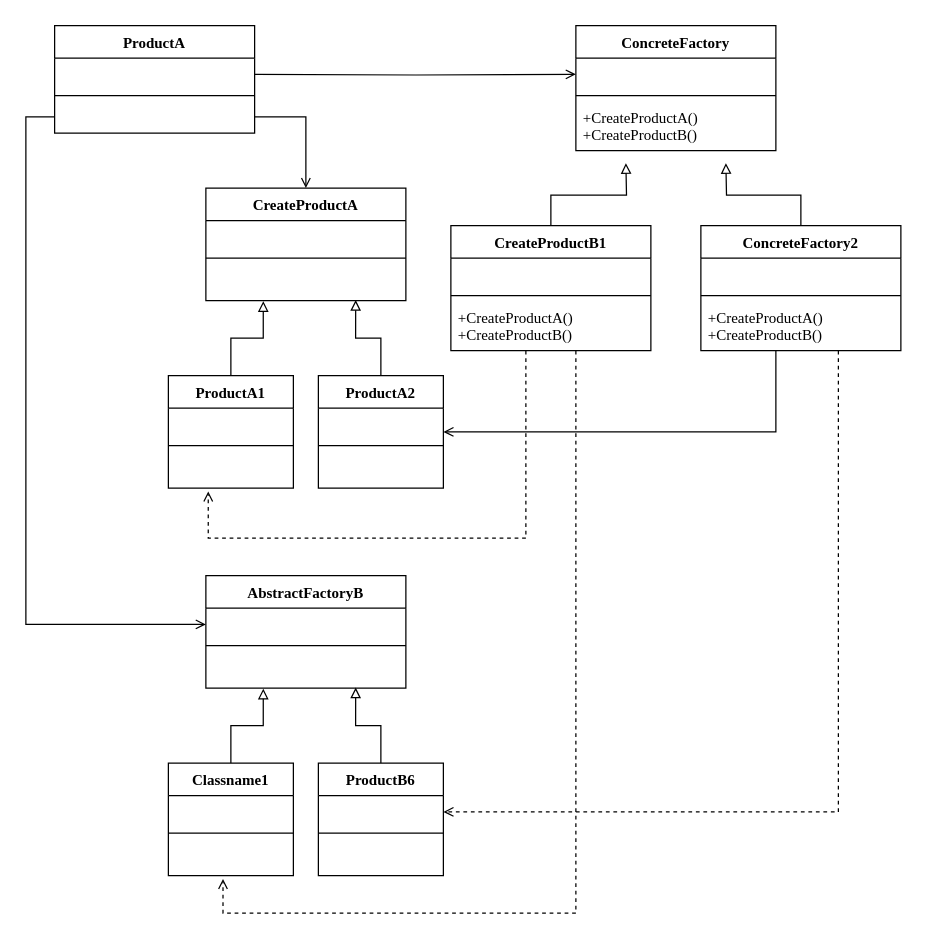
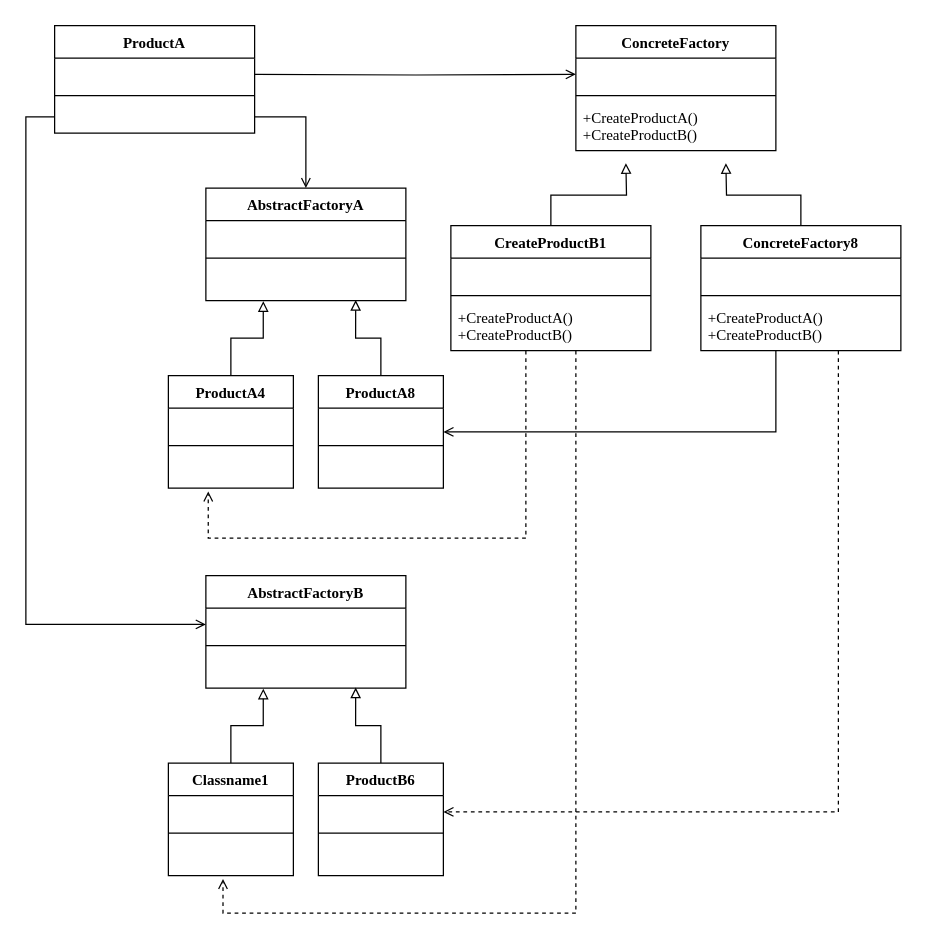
  <mxCell id="0" />
  <mxCell id="1" parent="0" />
  <mxCell id="2" value="ConcreteFactory" style="swimlane;fontStyle=1;align=center;verticalAlign=top;childLayout=stackLayout;horizontal=1;startSize=26;horizontalStack=0;resizeParent=1;resizeParentMax=0;resizeLast=0;collapsible=1;marginBottom=0;fontFamily=Lucida Console;fontSize=12;" parent="1" vertex="1"><mxGeometry x="460" y="20" width="160" height="100" as="geometry" /></mxCell>
  <mxCell id="3" value=" " style="text;strokeColor=none;fillColor=none;align=left;verticalAlign=top;spacingLeft=4;spacingRight=4;overflow=hidden;rotatable=0;points=[[0,0.5],[1,0.5]];portConstraint=eastwest;fontFamily=Lucida Console;fontSize=12;" parent="2" vertex="1"><mxGeometry y="26" width="160" height="26" as="geometry" /></mxCell>
  <mxCell id="4" value="" style="line;strokeWidth=1;fillColor=none;align=left;verticalAlign=middle;spacingTop=-1;spacingLeft=3;spacingRight=3;rotatable=0;labelPosition=right;points=[];portConstraint=eastwest;fontFamily=Lucida Console;fontSize=12;" parent="2" vertex="1"><mxGeometry y="52" width="160" height="8" as="geometry" /></mxCell>
  <mxCell id="5" value="+CreateProductA()&#10;+CreateProductB()" style="text;strokeColor=none;fillColor=none;align=left;verticalAlign=top;spacingLeft=4;spacingRight=4;overflow=hidden;rotatable=0;points=[[0,0.5],[1,0.5]];portConstraint=eastwest;fontFamily=Lucida Console;fontSize=12;" parent="2" vertex="1"><mxGeometry y="60" width="160" height="40" as="geometry" /></mxCell>
  <mxCell id="6" style="edgeStyle=orthogonalEdgeStyle;rounded=0;orthogonalLoop=1;jettySize=auto;html=1;fontFamily=Lucida Console;fontSize=12;startArrow=none;startFill=0;endArrow=block;endFill=0;strokeWidth=1;" edge="1" parent="1" source="9"><mxGeometry relative="1" as="geometry"><mxPoint x="500" y="130" as="targetPoint" /></mxGeometry></mxCell>
  <mxCell id="7" style="edgeStyle=orthogonalEdgeStyle;rounded=0;orthogonalLoop=1;jettySize=auto;html=1;entryX=0.319;entryY=1.088;entryDx=0;entryDy=0;entryPerimeter=0;fontFamily=Lucida Console;fontSize=12;startArrow=none;startFill=0;endArrow=open;endFill=0;strokeWidth=1;dashed=1;" edge="1" parent="1" source="9" target="33"><mxGeometry relative="1" as="geometry"><Array as="points"><mxPoint x="420" y="430" /><mxPoint x="166" y="430" /></Array></mxGeometry></mxCell>
  <mxCell id="8" style="edgeStyle=orthogonalEdgeStyle;rounded=0;orthogonalLoop=1;jettySize=auto;html=1;entryX=0.437;entryY=1.088;entryDx=0;entryDy=0;entryPerimeter=0;dashed=1;fontFamily=Lucida Console;fontSize=12;startArrow=none;startFill=0;endArrow=open;endFill=0;strokeWidth=1;" edge="1" parent="1" source="9" target="47"><mxGeometry relative="1" as="geometry"><Array as="points"><mxPoint x="460" y="730" /><mxPoint x="178" y="730" /></Array></mxGeometry></mxCell>
  <mxCell id="9" value="CreateProductB1" style="swimlane;fontStyle=1;align=center;verticalAlign=top;childLayout=stackLayout;horizontal=1;startSize=26;horizontalStack=0;resizeParent=1;resizeParentMax=0;resizeLast=0;collapsible=1;marginBottom=0;fontFamily=Lucida Console;fontSize=12;" parent="1" vertex="1"><mxGeometry x="360" y="180" width="160" height="100" as="geometry" /></mxCell>
  <mxCell id="10" value=" " style="text;strokeColor=none;fillColor=none;align=left;verticalAlign=top;spacingLeft=4;spacingRight=4;overflow=hidden;rotatable=0;points=[[0,0.5],[1,0.5]];portConstraint=eastwest;fontFamily=Lucida Console;fontSize=12;" parent="9" vertex="1"><mxGeometry y="26" width="160" height="26" as="geometry" /></mxCell>
  <mxCell id="11" value="" style="line;strokeWidth=1;fillColor=none;align=left;verticalAlign=middle;spacingTop=-1;spacingLeft=3;spacingRight=3;rotatable=0;labelPosition=right;points=[];portConstraint=eastwest;fontFamily=Lucida Console;fontSize=12;" parent="9" vertex="1"><mxGeometry y="52" width="160" height="8" as="geometry" /></mxCell>
  <mxCell id="12" value="+CreateProductA()&#10;+CreateProductB()" style="text;strokeColor=none;fillColor=none;align=left;verticalAlign=top;spacingLeft=4;spacingRight=4;overflow=hidden;rotatable=0;points=[[0,0.5],[1,0.5]];portConstraint=eastwest;fontFamily=Lucida Console;fontSize=12;" parent="9" vertex="1"><mxGeometry y="60" width="160" height="40" as="geometry" /></mxCell>
  <mxCell id="13" style="edgeStyle=orthogonalEdgeStyle;rounded=0;orthogonalLoop=1;jettySize=auto;html=1;entryX=0;entryY=0.5;entryDx=0;entryDy=0;fontFamily=Lucida Console;fontSize=12;startArrow=none;startFill=0;endArrow=open;endFill=0;strokeWidth=1;" edge="1" parent="1" target="3"><mxGeometry relative="1" as="geometry"><mxPoint x="203" y="59" as="sourcePoint" /></mxGeometry></mxCell>
  <mxCell id="14" value="ProductA" style="swimlane;fontStyle=1;align=center;verticalAlign=top;childLayout=stackLayout;horizontal=1;startSize=26;horizontalStack=0;resizeParent=1;resizeParentMax=0;resizeLast=0;collapsible=1;marginBottom=0;fontFamily=Lucida Console;fontSize=12;" vertex="1" parent="1"><mxGeometry x="43" y="20" width="160" height="86" as="geometry" /></mxCell>
  <mxCell id="15" value=" " style="text;strokeColor=none;fillColor=none;align=left;verticalAlign=top;spacingLeft=4;spacingRight=4;overflow=hidden;rotatable=0;points=[[0,0.5],[1,0.5]];portConstraint=eastwest;fontFamily=Lucida Console;fontSize=12;" vertex="1" parent="14"><mxGeometry y="26" width="160" height="26" as="geometry" /></mxCell>
  <mxCell id="16" value="" style="line;strokeWidth=1;fillColor=none;align=left;verticalAlign=middle;spacingTop=-1;spacingLeft=3;spacingRight=3;rotatable=0;labelPosition=right;points=[];portConstraint=eastwest;fontFamily=Lucida Console;fontSize=12;" vertex="1" parent="14"><mxGeometry y="52" width="160" height="8" as="geometry" /></mxCell>
  <mxCell id="17" value=" " style="text;strokeColor=none;fillColor=none;align=left;verticalAlign=top;spacingLeft=4;spacingRight=4;overflow=hidden;rotatable=0;points=[[0,0.5],[1,0.5]];portConstraint=eastwest;fontFamily=Lucida Console;fontSize=12;" vertex="1" parent="14"><mxGeometry y="60" width="160" height="26" as="geometry" /></mxCell>
  <mxCell id="18" style="edgeStyle=orthogonalEdgeStyle;rounded=0;orthogonalLoop=1;jettySize=auto;html=1;fontFamily=Lucida Console;fontSize=12;startArrow=none;startFill=0;endArrow=block;endFill=0;strokeWidth=1;" edge="1" parent="1" source="21"><mxGeometry relative="1" as="geometry"><mxPoint x="580" y="130" as="targetPoint" /></mxGeometry></mxCell>
  <mxCell id="19" style="edgeStyle=orthogonalEdgeStyle;rounded=0;orthogonalLoop=1;jettySize=auto;html=1;entryX=1;entryY=0.5;entryDx=0;entryDy=0;dashed=0;fontFamily=Lucida Console;fontSize=12;startArrow=none;startFill=0;endArrow=open;endFill=0;strokeWidth=1;" edge="1" parent="1" source="21" target="35"><mxGeometry relative="1" as="geometry"><Array as="points"><mxPoint x="620" y="345" /></Array></mxGeometry></mxCell>
  <mxCell id="20" style="edgeStyle=orthogonalEdgeStyle;rounded=0;orthogonalLoop=1;jettySize=auto;html=1;entryX=1;entryY=0.5;entryDx=0;entryDy=0;dashed=1;fontFamily=Lucida Console;fontSize=12;startArrow=none;startFill=0;endArrow=open;endFill=0;strokeWidth=1;" edge="1" parent="1" source="21" target="50"><mxGeometry relative="1" as="geometry"><Array as="points"><mxPoint x="670" y="649" /></Array></mxGeometry></mxCell>
- <mxCell id="21" value="ConcreteFactory2" style="swimlane;fontStyle=1;align=center;verticalAlign=top;childLayout=stackLayout;horizontal=1;startSize=26;horizontalStack=0;resizeParent=1;resizeParentMax=0;resizeLast=0;collapsible=1;marginBottom=0;fontFamily=Lucida Console;fontSize=12;" vertex="1" parent="1"><mxGeometry x="560" y="180" width="160" height="100" as="geometry" /></mxCell>
+ <mxCell id="21" value="ConcreteFactory8" style="swimlane;fontStyle=1;align=center;verticalAlign=top;childLayout=stackLayout;horizontal=1;startSize=26;horizontalStack=0;resizeParent=1;resizeParentMax=0;resizeLast=0;collapsible=1;marginBottom=0;fontFamily=Lucida Console;fontSize=12;" vertex="1" parent="1"><mxGeometry x="560" y="180" width="160" height="100" as="geometry" /></mxCell>
  <mxCell id="22" value=" " style="text;strokeColor=none;fillColor=none;align=left;verticalAlign=top;spacingLeft=4;spacingRight=4;overflow=hidden;rotatable=0;points=[[0,0.5],[1,0.5]];portConstraint=eastwest;fontFamily=Lucida Console;fontSize=12;" vertex="1" parent="21"><mxGeometry y="26" width="160" height="26" as="geometry" /></mxCell>
  <mxCell id="23" value="" style="line;strokeWidth=1;fillColor=none;align=left;verticalAlign=middle;spacingTop=-1;spacingLeft=3;spacingRight=3;rotatable=0;labelPosition=right;points=[];portConstraint=eastwest;fontFamily=Lucida Console;fontSize=12;" vertex="1" parent="21"><mxGeometry y="52" width="160" height="8" as="geometry" /></mxCell>
  <mxCell id="24" value="+CreateProductA()&#10;+CreateProductB()" style="text;strokeColor=none;fillColor=none;align=left;verticalAlign=top;spacingLeft=4;spacingRight=4;overflow=hidden;rotatable=0;points=[[0,0.5],[1,0.5]];portConstraint=eastwest;fontFamily=Lucida Console;fontSize=12;" vertex="1" parent="21"><mxGeometry y="60" width="160" height="40" as="geometry" /></mxCell>
- <mxCell id="25" value="CreateProductA" style="swimlane;fontStyle=1;align=center;verticalAlign=top;childLayout=stackLayout;horizontal=1;startSize=26;horizontalStack=0;resizeParent=1;resizeParentMax=0;resizeLast=0;collapsible=1;marginBottom=0;fontFamily=Lucida Console;fontSize=12;" vertex="1" parent="1"><mxGeometry x="164" y="150" width="160" height="90" as="geometry" /></mxCell>
+ <mxCell id="25" value="AbstractFactoryA" style="swimlane;fontStyle=1;align=center;verticalAlign=top;childLayout=stackLayout;horizontal=1;startSize=26;horizontalStack=0;resizeParent=1;resizeParentMax=0;resizeLast=0;collapsible=1;marginBottom=0;fontFamily=Lucida Console;fontSize=12;" vertex="1" parent="1"><mxGeometry x="164" y="150" width="160" height="90" as="geometry" /></mxCell>
  <mxCell id="26" value=" " style="text;strokeColor=none;fillColor=none;align=left;verticalAlign=top;spacingLeft=4;spacingRight=4;overflow=hidden;rotatable=0;points=[[0,0.5],[1,0.5]];portConstraint=eastwest;fontFamily=Lucida Console;fontSize=12;" vertex="1" parent="25"><mxGeometry y="26" width="160" height="26" as="geometry" /></mxCell>
  <mxCell id="27" value="" style="line;strokeWidth=1;fillColor=none;align=left;verticalAlign=middle;spacingTop=-1;spacingLeft=3;spacingRight=3;rotatable=0;labelPosition=right;points=[];portConstraint=eastwest;fontFamily=Lucida Console;fontSize=12;" vertex="1" parent="25"><mxGeometry y="52" width="160" height="8" as="geometry" /></mxCell>
  <mxCell id="28" value=" " style="text;strokeColor=none;fillColor=none;align=left;verticalAlign=top;spacingLeft=4;spacingRight=4;overflow=hidden;rotatable=0;points=[[0,0.5],[1,0.5]];portConstraint=eastwest;fontFamily=Lucida Console;fontSize=12;" vertex="1" parent="25"><mxGeometry y="60" width="160" height="30" as="geometry" /></mxCell>
  <mxCell id="29" style="edgeStyle=orthogonalEdgeStyle;rounded=0;orthogonalLoop=1;jettySize=auto;html=1;entryX=0.287;entryY=1.014;entryDx=0;entryDy=0;entryPerimeter=0;fontFamily=Lucida Console;fontSize=12;startArrow=none;startFill=0;endArrow=block;endFill=0;strokeWidth=1;" edge="1" parent="1" source="30" target="28"><mxGeometry relative="1" as="geometry" /></mxCell>
- <mxCell id="30" value="ProductA1" style="swimlane;fontStyle=1;align=center;verticalAlign=top;childLayout=stackLayout;horizontal=1;startSize=26;horizontalStack=0;resizeParent=1;resizeParentMax=0;resizeLast=0;collapsible=1;marginBottom=0;fontFamily=Lucida Console;fontSize=12;" vertex="1" parent="1"><mxGeometry x="134" y="300" width="100" height="90" as="geometry" /></mxCell>
+ <mxCell id="30" value="ProductA4" style="swimlane;fontStyle=1;align=center;verticalAlign=top;childLayout=stackLayout;horizontal=1;startSize=26;horizontalStack=0;resizeParent=1;resizeParentMax=0;resizeLast=0;collapsible=1;marginBottom=0;fontFamily=Lucida Console;fontSize=12;" vertex="1" parent="1"><mxGeometry x="134" y="300" width="100" height="90" as="geometry" /></mxCell>
  <mxCell id="31" value=" " style="text;strokeColor=none;fillColor=none;align=left;verticalAlign=top;spacingLeft=4;spacingRight=4;overflow=hidden;rotatable=0;points=[[0,0.5],[1,0.5]];portConstraint=eastwest;fontFamily=Lucida Console;fontSize=12;" vertex="1" parent="30"><mxGeometry y="26" width="100" height="26" as="geometry" /></mxCell>
  <mxCell id="32" value="" style="line;strokeWidth=1;fillColor=none;align=left;verticalAlign=middle;spacingTop=-1;spacingLeft=3;spacingRight=3;rotatable=0;labelPosition=right;points=[];portConstraint=eastwest;fontFamily=Lucida Console;fontSize=12;" vertex="1" parent="30"><mxGeometry y="52" width="100" height="8" as="geometry" /></mxCell>
  <mxCell id="33" value=" " style="text;strokeColor=none;fillColor=none;align=left;verticalAlign=top;spacingLeft=4;spacingRight=4;overflow=hidden;rotatable=0;points=[[0,0.5],[1,0.5]];portConstraint=eastwest;fontFamily=Lucida Console;fontSize=12;" vertex="1" parent="30"><mxGeometry y="60" width="100" height="30" as="geometry" /></mxCell>
  <mxCell id="34" style="edgeStyle=orthogonalEdgeStyle;rounded=0;orthogonalLoop=1;jettySize=auto;html=1;fontFamily=Lucida Console;fontSize=12;startArrow=none;startFill=0;endArrow=block;endFill=0;strokeWidth=1;entryX=0.749;entryY=0.983;entryDx=0;entryDy=0;entryPerimeter=0;" edge="1" parent="1" source="35" target="28"><mxGeometry relative="1" as="geometry"><mxPoint x="284" y="250" as="targetPoint" /></mxGeometry></mxCell>
- <mxCell id="35" value="ProductA2" style="swimlane;fontStyle=1;align=center;verticalAlign=top;childLayout=stackLayout;horizontal=1;startSize=26;horizontalStack=0;resizeParent=1;resizeParentMax=0;resizeLast=0;collapsible=1;marginBottom=0;fontFamily=Lucida Console;fontSize=12;" vertex="1" parent="1"><mxGeometry x="254" y="300" width="100" height="90" as="geometry" /></mxCell>
+ <mxCell id="35" value="ProductA8" style="swimlane;fontStyle=1;align=center;verticalAlign=top;childLayout=stackLayout;horizontal=1;startSize=26;horizontalStack=0;resizeParent=1;resizeParentMax=0;resizeLast=0;collapsible=1;marginBottom=0;fontFamily=Lucida Console;fontSize=12;" vertex="1" parent="1"><mxGeometry x="254" y="300" width="100" height="90" as="geometry" /></mxCell>
  <mxCell id="36" value=" " style="text;strokeColor=none;fillColor=none;align=left;verticalAlign=top;spacingLeft=4;spacingRight=4;overflow=hidden;rotatable=0;points=[[0,0.5],[1,0.5]];portConstraint=eastwest;fontFamily=Lucida Console;fontSize=12;" vertex="1" parent="35"><mxGeometry y="26" width="100" height="26" as="geometry" /></mxCell>
  <mxCell id="37" value="" style="line;strokeWidth=1;fillColor=none;align=left;verticalAlign=middle;spacingTop=-1;spacingLeft=3;spacingRight=3;rotatable=0;labelPosition=right;points=[];portConstraint=eastwest;fontFamily=Lucida Console;fontSize=12;" vertex="1" parent="35"><mxGeometry y="52" width="100" height="8" as="geometry" /></mxCell>
  <mxCell id="38" value=" " style="text;strokeColor=none;fillColor=none;align=left;verticalAlign=top;spacingLeft=4;spacingRight=4;overflow=hidden;rotatable=0;points=[[0,0.5],[1,0.5]];portConstraint=eastwest;fontFamily=Lucida Console;fontSize=12;" vertex="1" parent="35"><mxGeometry y="60" width="100" height="30" as="geometry" /></mxCell>
  <mxCell id="39" value="AbstractFactoryB" style="swimlane;fontStyle=1;align=center;verticalAlign=top;childLayout=stackLayout;horizontal=1;startSize=26;horizontalStack=0;resizeParent=1;resizeParentMax=0;resizeLast=0;collapsible=1;marginBottom=0;fontFamily=Lucida Console;fontSize=12;" vertex="1" parent="1"><mxGeometry x="164" y="460" width="160" height="90" as="geometry" /></mxCell>
  <mxCell id="40" value=" " style="text;strokeColor=none;fillColor=none;align=left;verticalAlign=top;spacingLeft=4;spacingRight=4;overflow=hidden;rotatable=0;points=[[0,0.5],[1,0.5]];portConstraint=eastwest;fontFamily=Lucida Console;fontSize=12;" vertex="1" parent="39"><mxGeometry y="26" width="160" height="26" as="geometry" /></mxCell>
  <mxCell id="41" value="" style="line;strokeWidth=1;fillColor=none;align=left;verticalAlign=middle;spacingTop=-1;spacingLeft=3;spacingRight=3;rotatable=0;labelPosition=right;points=[];portConstraint=eastwest;fontFamily=Lucida Console;fontSize=12;" vertex="1" parent="39"><mxGeometry y="52" width="160" height="8" as="geometry" /></mxCell>
  <mxCell id="42" value=" " style="text;strokeColor=none;fillColor=none;align=left;verticalAlign=top;spacingLeft=4;spacingRight=4;overflow=hidden;rotatable=0;points=[[0,0.5],[1,0.5]];portConstraint=eastwest;fontFamily=Lucida Console;fontSize=12;" vertex="1" parent="39"><mxGeometry y="60" width="160" height="30" as="geometry" /></mxCell>
  <mxCell id="43" style="edgeStyle=orthogonalEdgeStyle;rounded=0;orthogonalLoop=1;jettySize=auto;html=1;entryX=0.287;entryY=1.014;entryDx=0;entryDy=0;entryPerimeter=0;fontFamily=Lucida Console;fontSize=12;startArrow=none;startFill=0;endArrow=block;endFill=0;strokeWidth=1;" edge="1" parent="1" source="44" target="42"><mxGeometry relative="1" as="geometry" /></mxCell>
  <mxCell id="44" value="Classname1" style="swimlane;fontStyle=1;align=center;verticalAlign=top;childLayout=stackLayout;horizontal=1;startSize=26;horizontalStack=0;resizeParent=1;resizeParentMax=0;resizeLast=0;collapsible=1;marginBottom=0;fontFamily=Lucida Console;fontSize=12;" vertex="1" parent="1"><mxGeometry x="134" y="610" width="100" height="90" as="geometry" /></mxCell>
  <mxCell id="45" value=" " style="text;strokeColor=none;fillColor=none;align=left;verticalAlign=top;spacingLeft=4;spacingRight=4;overflow=hidden;rotatable=0;points=[[0,0.5],[1,0.5]];portConstraint=eastwest;fontFamily=Lucida Console;fontSize=12;" vertex="1" parent="44"><mxGeometry y="26" width="100" height="26" as="geometry" /></mxCell>
  <mxCell id="46" value="" style="line;strokeWidth=1;fillColor=none;align=left;verticalAlign=middle;spacingTop=-1;spacingLeft=3;spacingRight=3;rotatable=0;labelPosition=right;points=[];portConstraint=eastwest;fontFamily=Lucida Console;fontSize=12;" vertex="1" parent="44"><mxGeometry y="52" width="100" height="8" as="geometry" /></mxCell>
  <mxCell id="47" value=" " style="text;strokeColor=none;fillColor=none;align=left;verticalAlign=top;spacingLeft=4;spacingRight=4;overflow=hidden;rotatable=0;points=[[0,0.5],[1,0.5]];portConstraint=eastwest;fontFamily=Lucida Console;fontSize=12;" vertex="1" parent="44"><mxGeometry y="60" width="100" height="30" as="geometry" /></mxCell>
  <mxCell id="48" style="edgeStyle=orthogonalEdgeStyle;rounded=0;orthogonalLoop=1;jettySize=auto;html=1;fontFamily=Lucida Console;fontSize=12;startArrow=none;startFill=0;endArrow=block;endFill=0;strokeWidth=1;entryX=0.749;entryY=0.983;entryDx=0;entryDy=0;entryPerimeter=0;" edge="1" parent="1" source="49" target="42"><mxGeometry relative="1" as="geometry"><mxPoint x="284" y="560" as="targetPoint" /></mxGeometry></mxCell>
  <mxCell id="49" value="ProductB6" style="swimlane;fontStyle=1;align=center;verticalAlign=top;childLayout=stackLayout;horizontal=1;startSize=26;horizontalStack=0;resizeParent=1;resizeParentMax=0;resizeLast=0;collapsible=1;marginBottom=0;fontFamily=Lucida Console;fontSize=12;" vertex="1" parent="1"><mxGeometry x="254" y="610" width="100" height="90" as="geometry" /></mxCell>
  <mxCell id="50" value=" " style="text;strokeColor=none;fillColor=none;align=left;verticalAlign=top;spacingLeft=4;spacingRight=4;overflow=hidden;rotatable=0;points=[[0,0.5],[1,0.5]];portConstraint=eastwest;fontFamily=Lucida Console;fontSize=12;" vertex="1" parent="49"><mxGeometry y="26" width="100" height="26" as="geometry" /></mxCell>
  <mxCell id="51" value="" style="line;strokeWidth=1;fillColor=none;align=left;verticalAlign=middle;spacingTop=-1;spacingLeft=3;spacingRight=3;rotatable=0;labelPosition=right;points=[];portConstraint=eastwest;fontFamily=Lucida Console;fontSize=12;" vertex="1" parent="49"><mxGeometry y="52" width="100" height="8" as="geometry" /></mxCell>
  <mxCell id="52" value=" " style="text;strokeColor=none;fillColor=none;align=left;verticalAlign=top;spacingLeft=4;spacingRight=4;overflow=hidden;rotatable=0;points=[[0,0.5],[1,0.5]];portConstraint=eastwest;fontFamily=Lucida Console;fontSize=12;" vertex="1" parent="49"><mxGeometry y="60" width="100" height="30" as="geometry" /></mxCell>
  <mxCell id="53" style="edgeStyle=orthogonalEdgeStyle;rounded=0;orthogonalLoop=1;jettySize=auto;html=1;entryX=0.5;entryY=0;entryDx=0;entryDy=0;fontFamily=Lucida Console;fontSize=12;startArrow=none;startFill=0;endArrow=open;endFill=0;strokeWidth=1;" edge="1" parent="1" source="17" target="25"><mxGeometry relative="1" as="geometry" /></mxCell>
  <mxCell id="54" style="edgeStyle=orthogonalEdgeStyle;rounded=0;orthogonalLoop=1;jettySize=auto;html=1;entryX=0;entryY=0.5;entryDx=0;entryDy=0;fontFamily=Lucida Console;fontSize=12;startArrow=none;startFill=0;endArrow=open;endFill=0;strokeWidth=1;" edge="1" parent="1" source="17" target="40"><mxGeometry relative="1" as="geometry"><Array as="points"><mxPoint x="20" y="93" /><mxPoint x="20" y="499" /></Array></mxGeometry></mxCell>
